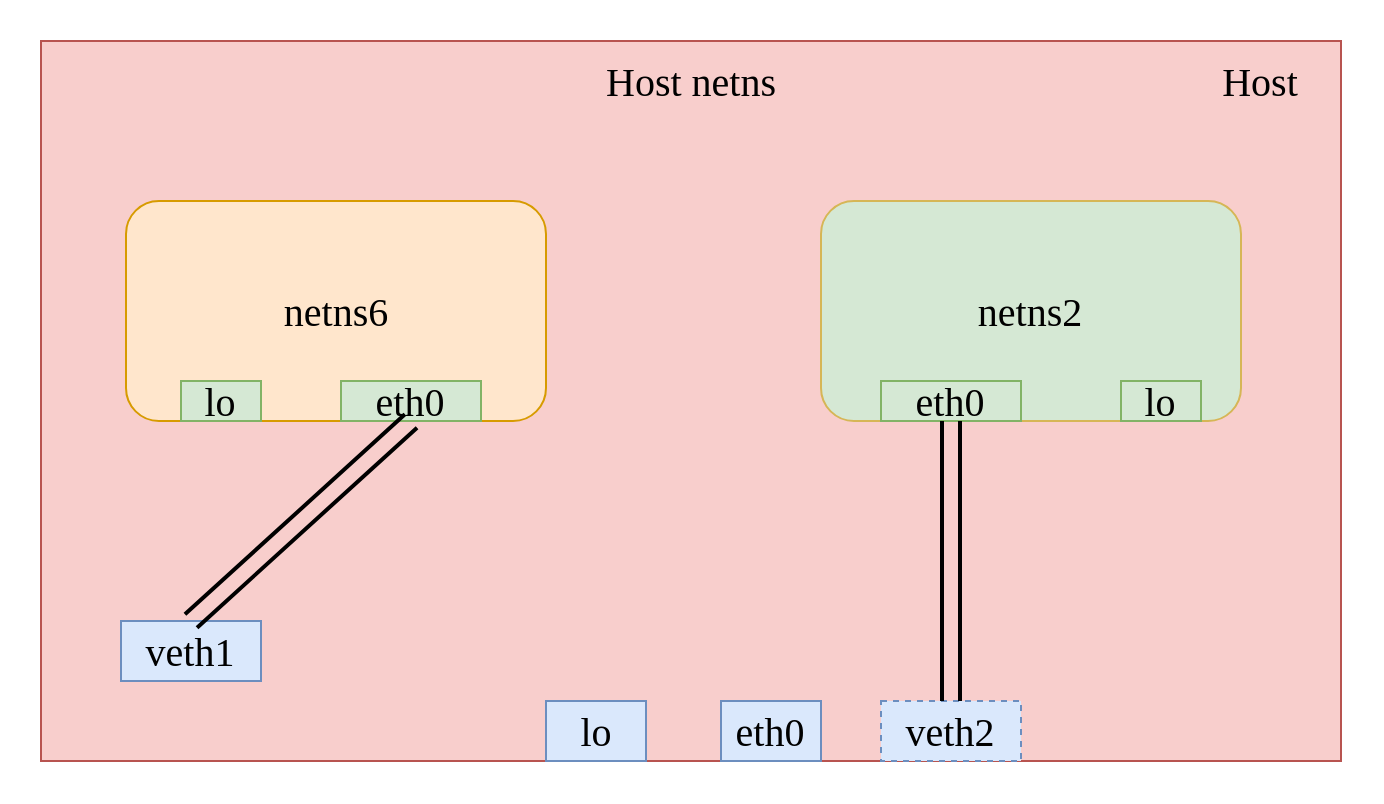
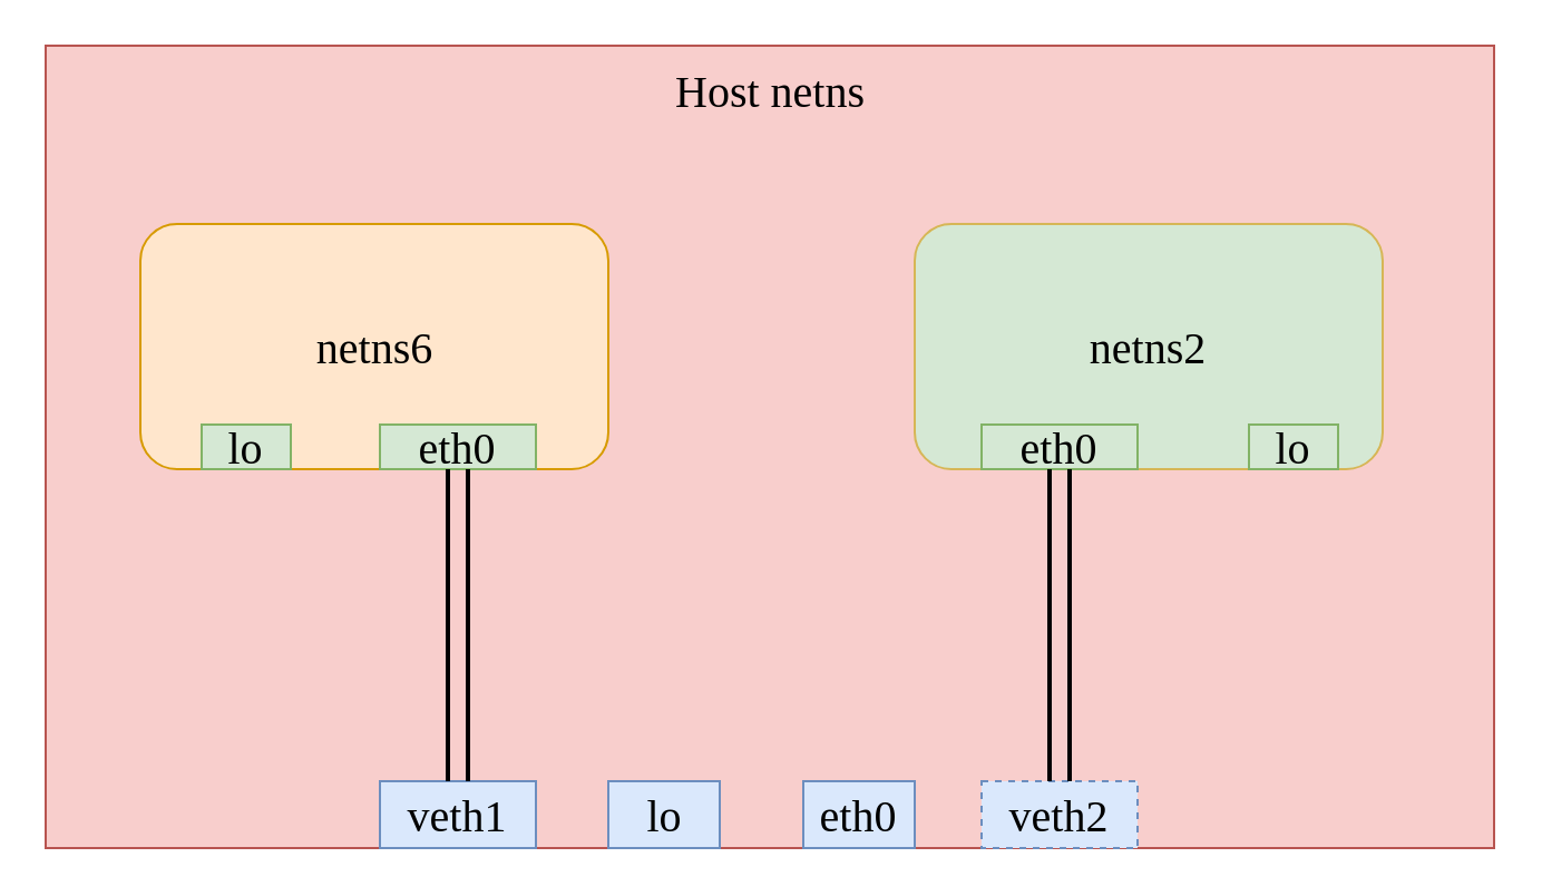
  <mxCell id="0" />
  <mxCell id="1" parent="0" />
  <mxCell id="2" value="" style="rounded=0;whiteSpace=wrap;html=1;fillColor=#f8cecc;strokeColor=#b85450;" parent="1" vertex="1"><mxGeometry x="20" y="20" width="650" height="360" as="geometry" /></mxCell>
- <mxCell id="3" value="&lt;p&gt;&lt;font style=&quot;font-size: 20px&quot; face=&quot;Comic Sans MS&quot;&gt;Host&lt;/font&gt;&lt;/p&gt;" style="text;html=1;strokeColor=none;fillColor=none;align=center;verticalAlign=middle;whiteSpace=wrap;rounded=0;" parent="1" vertex="1"><mxGeometry x="610" y="30" width="40" height="20" as="geometry" /></mxCell>
  <mxCell id="4" value="&lt;p&gt;&lt;font style=&quot;font-size: 20px&quot; face=&quot;Comic Sans MS&quot;&gt;Host netns&lt;/font&gt;&lt;/p&gt;" style="text;html=1;strokeColor=none;fillColor=none;align=center;verticalAlign=middle;whiteSpace=wrap;rounded=0;" parent="1" vertex="1"><mxGeometry x="272.5" y="30" width="145" height="20" as="geometry" /></mxCell>
  <mxCell id="5" value="&lt;font style=&quot;font-size: 20px&quot; face=&quot;Comic Sans MS&quot;&gt;netns2&lt;/font&gt;" style="rounded=1;whiteSpace=wrap;html=1;fillColor=#d5e8d4;strokeColor=#d6b656;" parent="1" vertex="1"><mxGeometry x="410" y="100" width="210" height="110" as="geometry" /></mxCell>
  <mxCell id="6" value="&lt;font style=&quot;font-size: 20px&quot; face=&quot;Comic Sans MS&quot;&gt;lo&lt;/font&gt;" style="rounded=0;whiteSpace=wrap;html=1;fillColor=#d5e8d4;strokeColor=#82b366;" parent="1" vertex="1"><mxGeometry x="560" y="190" width="40" height="20" as="geometry" /></mxCell>
  <mxCell id="7" value="&lt;font style=&quot;font-size: 20px&quot; face=&quot;Comic Sans MS&quot;&gt;eth0&lt;/font&gt;" style="rounded=0;whiteSpace=wrap;html=1;fillColor=#dae8fc;strokeColor=#6c8ebf;" parent="1" vertex="1"><mxGeometry x="360" y="350" width="50" height="30" as="geometry" /></mxCell>
  <mxCell id="8" value="&lt;font style=&quot;font-size: 20px&quot; face=&quot;Comic Sans MS&quot;&gt;lo&lt;/font&gt;" style="rounded=0;whiteSpace=wrap;html=1;fillColor=#dae8fc;strokeColor=#6c8ebf;" parent="1" vertex="1"><mxGeometry x="272.5" y="350" width="50" height="30" as="geometry" /></mxCell>
- <mxCell id="9" value="&lt;font style=&quot;font-size: 20px&quot; face=&quot;Comic Sans MS&quot;&gt;veth1&lt;/font&gt;" style="rounded=0;whiteSpace=wrap;html=1;fillColor=#dae8fc;strokeColor=#6c8ebf;" parent="1" vertex="1"><mxGeometry x="60" y="310" width="70" height="30" as="geometry" /></mxCell>
+ <mxCell id="9" value="&lt;font style=&quot;font-size: 20px&quot; face=&quot;Comic Sans MS&quot;&gt;veth1&lt;/font&gt;" style="rounded=0;whiteSpace=wrap;html=1;fillColor=#dae8fc;strokeColor=#6c8ebf;" parent="1" vertex="1"><mxGeometry x="170" y="350" width="70" height="30" as="geometry" /></mxCell>
  <mxCell id="10" value="&lt;font style=&quot;font-size: 20px&quot; face=&quot;Comic Sans MS&quot;&gt;veth2&lt;/font&gt;" style="rounded=0;whiteSpace=wrap;html=1;fillColor=#dae8fc;strokeColor=#6c8ebf;dashed=1;" parent="1" vertex="1"><mxGeometry x="440" y="350" width="70" height="30" as="geometry" /></mxCell>
  <mxCell id="11" value="&lt;font style=&quot;font-size: 20px&quot; face=&quot;Comic Sans MS&quot;&gt;eth0&lt;/font&gt;" style="rounded=0;whiteSpace=wrap;html=1;fillColor=#d5e8d4;strokeColor=#82b366;" parent="1" vertex="1"><mxGeometry x="440" y="190" width="70" height="20" as="geometry" /></mxCell>
  <mxCell id="12" value="" style="group" parent="1" vertex="1" connectable="0"><mxGeometry x="62.5" y="100" width="210" height="110" as="geometry" /></mxCell>
  <mxCell id="13" value="&lt;font style=&quot;font-size: 20px&quot; face=&quot;Comic Sans MS&quot;&gt;netns6&lt;/font&gt;" style="rounded=1;whiteSpace=wrap;html=1;fillColor=#ffe6cc;strokeColor=#d79b00;" parent="12" vertex="1"><mxGeometry width="210" height="110" as="geometry" /></mxCell>
  <mxCell id="14" value="&lt;font style=&quot;font-size: 20px&quot; face=&quot;Comic Sans MS&quot;&gt;lo&lt;/font&gt;" style="rounded=0;whiteSpace=wrap;html=1;fillColor=#d5e8d4;strokeColor=#82b366;" parent="12" vertex="1"><mxGeometry x="27.5" y="90" width="40" height="20" as="geometry" /></mxCell>
  <mxCell id="15" value="&lt;font style=&quot;font-size: 20px&quot; face=&quot;Comic Sans MS&quot;&gt;eth0&lt;/font&gt;" style="rounded=0;whiteSpace=wrap;html=1;fillColor=#d5e8d4;strokeColor=#82b366;" parent="12" vertex="1"><mxGeometry x="107.5" y="90" width="70" height="20" as="geometry" /></mxCell>
  <mxCell id="16" value="" style="shape=link;html=1;strokeWidth=2;entryX=0.5;entryY=1;entryDx=0;entryDy=0;exitX=0.5;exitY=0;exitDx=0;exitDy=0;width=8;" edge="1" parent="1" source="9" target="15"><mxGeometry width="100" relative="1" as="geometry"><mxPoint x="250" y="340" as="sourcePoint" /><mxPoint x="350" y="340" as="targetPoint" /></mxGeometry></mxCell>
  <mxCell id="17" value="" style="shape=link;html=1;strokeWidth=2;exitX=0.5;exitY=1;exitDx=0;exitDy=0;width=8;entryX=0.5;entryY=0;entryDx=0;entryDy=0;" edge="1" parent="1" source="11" target="10"><mxGeometry width="100" relative="1" as="geometry"><mxPoint x="215" y="360" as="sourcePoint" /><mxPoint x="215" y="220" as="targetPoint" /></mxGeometry></mxCell>
